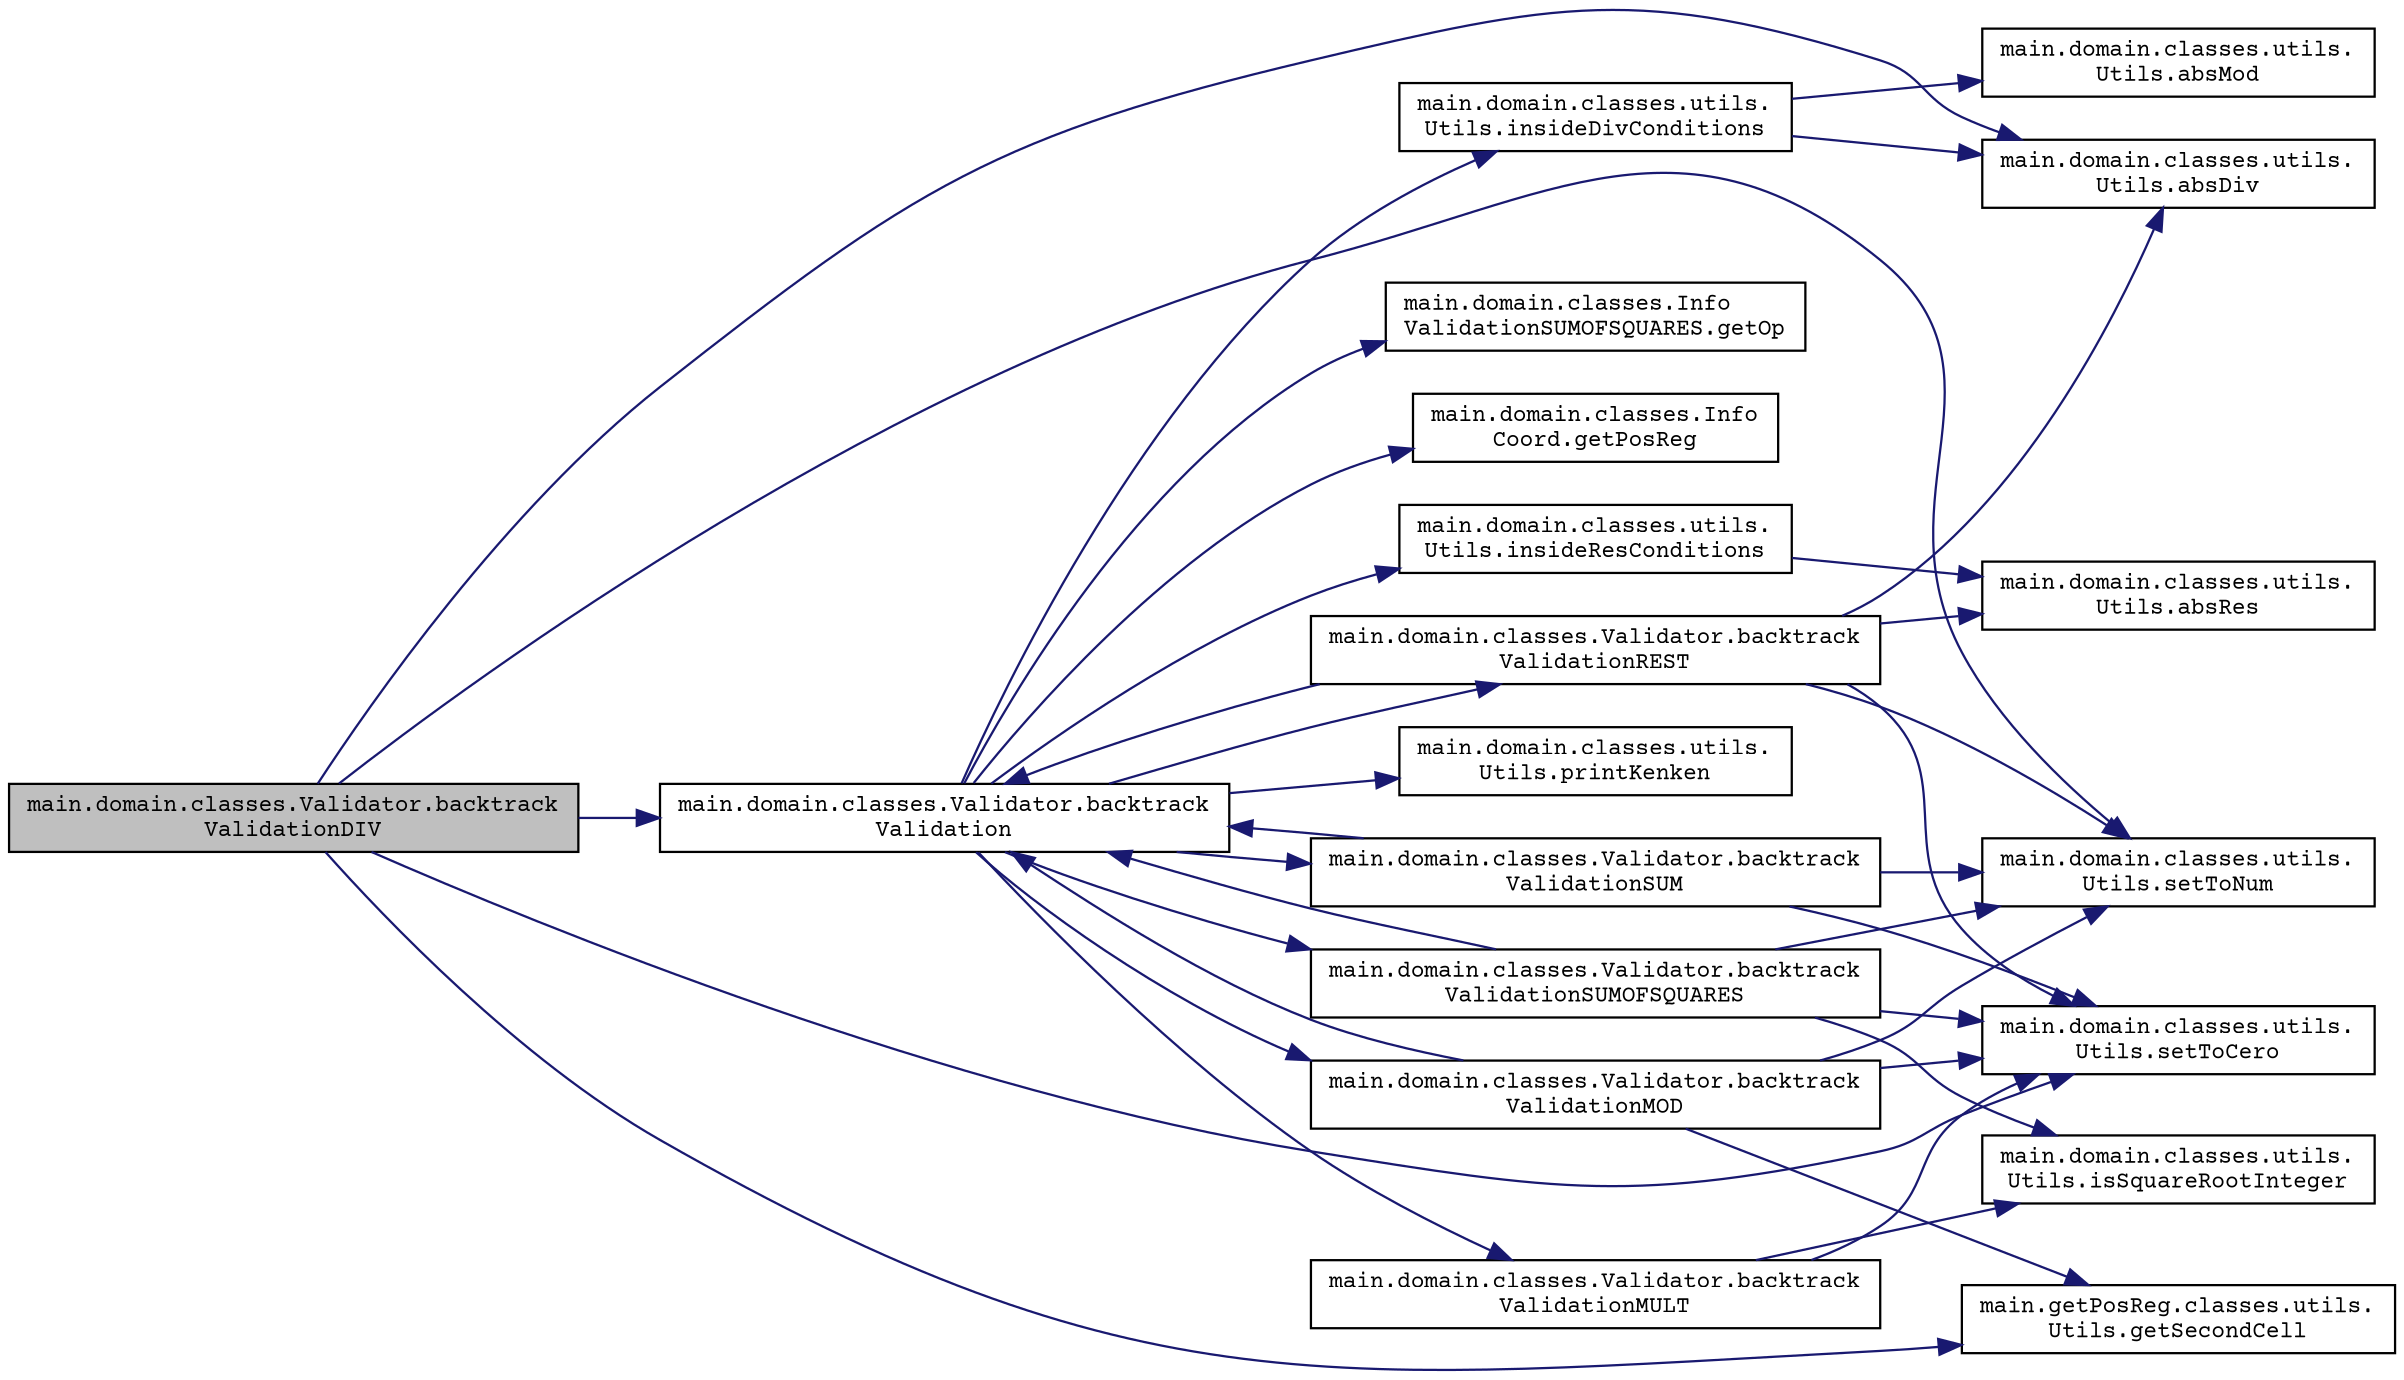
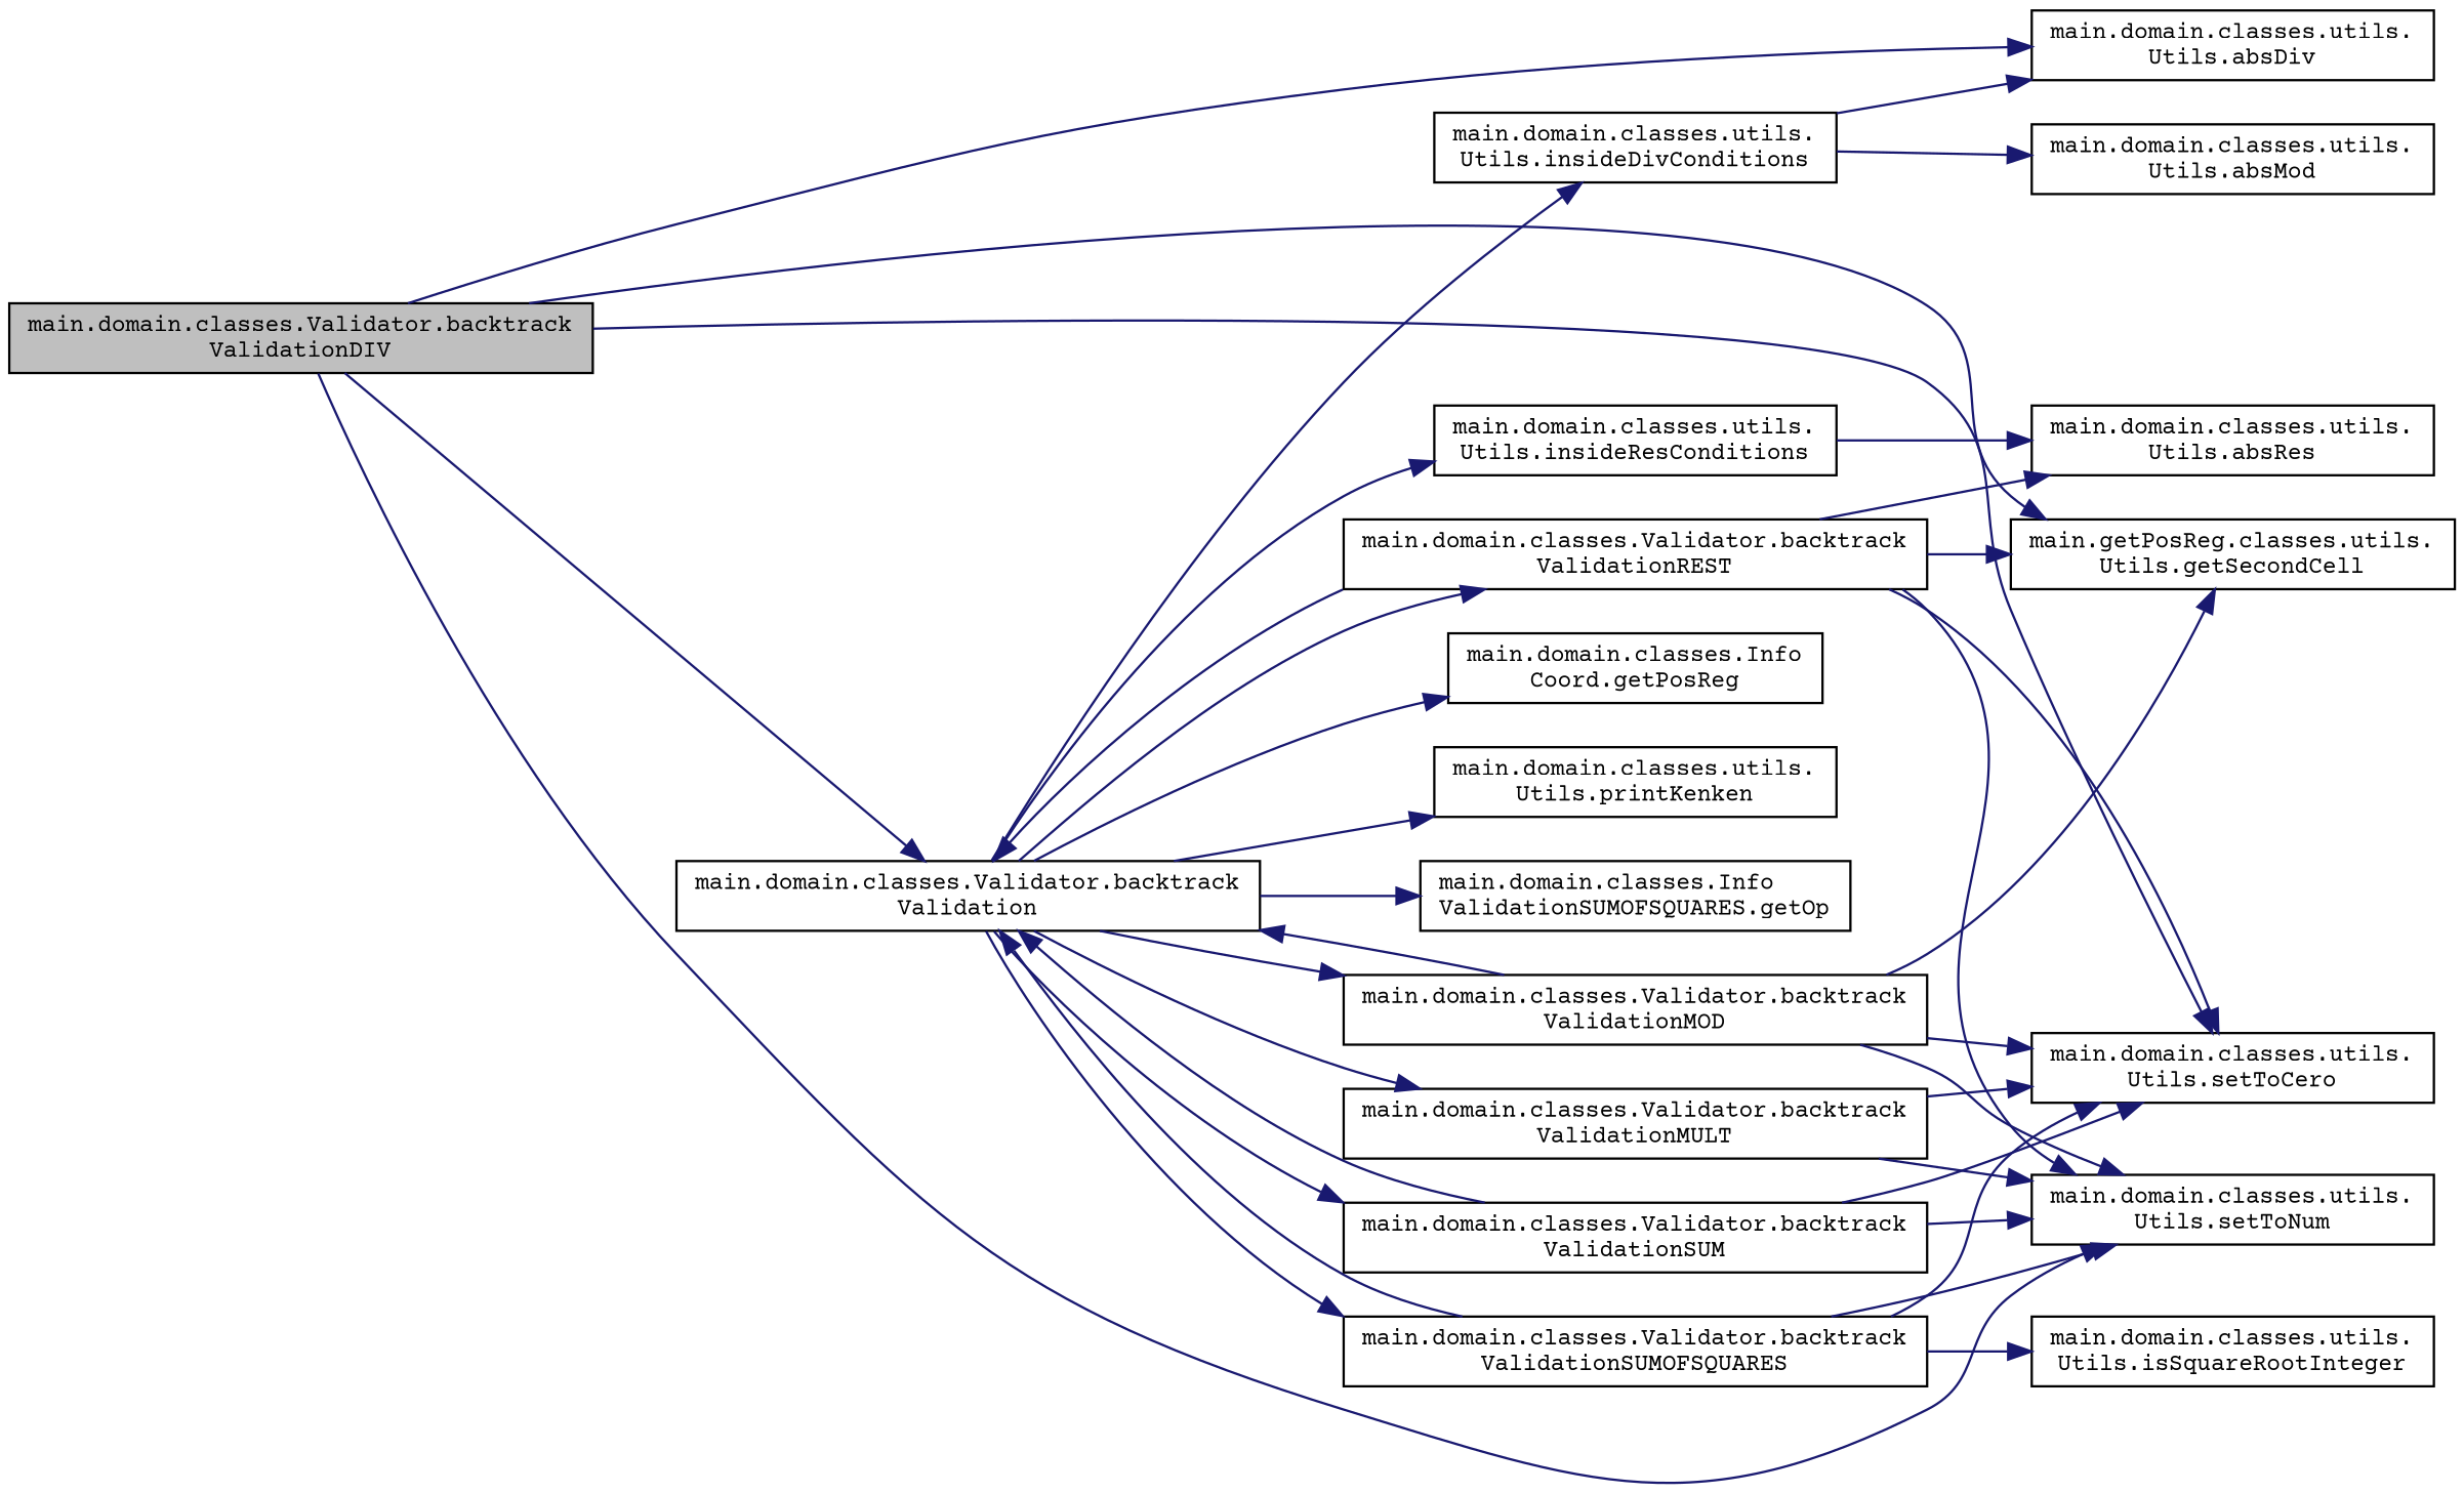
  digraph {
    fontname="Courier Prime"
    rankdir=LR
    node [color=black fillcolor=white fontname="Courier Prime" fontsize=10 shape=record style=filled]
    edge [color=midnightblue fontname="Courier Prime" fontsize=10 labelfontname=Helvetica labelfontsize=10 style=solid]
    n1 [fillcolor=grey75 fontcolor=black height=0.2 label="main.domain.classes.Validator.backtrack\lValidationDIV" width=0.4]
    n2 [height=0.2 label="main.domain.classes.utils.\lUtils.absDiv" width=0.4]
    n3 [height=0.2 label="main.domain.classes.Validator.backtrack\lValidation" width=0.4]
    n4 [height=0.2 label="main.getPosReg.classes.utils.\lUtils.getSecondCell" width=0.4]
    n5 [height=0.2 label="main.domain.classes.utils.\lUtils.setToCero" width=0.4]
    n6 [height=0.2 label="main.domain.classes.utils.\lUtils.setToNum" width=0.4]
    n7 [height=0.2 label="main.domain.classes.Validator.backtrack\lValidationMOD" width=0.4]
    n8 [height=0.2 label="main.domain.classes.Validator.backtrack\lValidationMULT" width=0.4]
    n9 [height=0.2 label="main.domain.classes.Validator.backtrack\lValidationREST" width=0.4]
    n10 [height=0.2 label="main.domain.classes.Validator.backtrack\lValidationSUM" width=0.4]
    n11 [height=0.2 label="main.domain.classes.Validator.backtrack\lValidationSUMOFSQUARES" width=0.4]
    n12 [height=0.2 label="main.domain.classes.Info\lValidationSUMOFSQUARES.getOp" width=0.4]
    n13 [height=0.2 label="main.domain.classes.Info\lCoord.getPosReg" width=0.4]
    n14 [height=0.2 label="main.domain.classes.utils.\lUtils.insideDivConditions" width=0.4]
    n15 [height=0.2 label="main.domain.classes.utils.\lUtils.insideResConditions" width=0.4]
    n16 [height=0.2 label="main.domain.classes.utils.\lUtils.printKenken" width=0.4]
    n17 [height=0.2 label="main.domain.classes.utils.\lUtils.absRes" width=0.4]
    n18 [height=0.2 label="main.domain.classes.utils.\lUtils.isSquareRootInteger" width=0.4]
    n19 [height=0.2 label="main.domain.classes.utils.\lUtils.absMod" width=0.4]
    n1 -> n2
    n1 -> n3
    n1 -> n4
    n1 -> n5
    n1 -> n6
    n3 -> n7
    n3 -> n8
    n3 -> n9
    n3 -> n10
    n3 -> n11
    n3 -> n12
    n3 -> n13
    n3 -> n14
    n3 -> n15
    n3 -> n16
    n7 -> n3
    n7 -> n4
    n7 -> n5
    n7 -> n6
    n8 -> n5
-   n8 -> n18
+   n8 -> n6
    n9 -> n3
-   n9 -> n2
+   n9 -> n4
    n9 -> n5
    n9 -> n6
    n9 -> n17
    n10 -> n3
    n10 -> n5
    n10 -> n6
    n11 -> n3
    n11 -> n5
    n11 -> n6
    n11 -> n18
    n14 -> n2
    n14 -> n19
    n15 -> n17
  }
